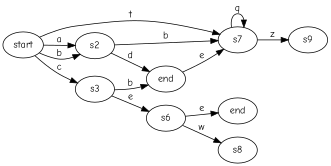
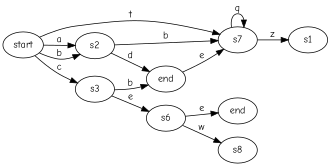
  digraph {
    fontname="Comic Neue"
    rankdir=LR
    node [fontname="Comic Neue"]
    edge [fontname="Comic Neue"]
    n1 [label=start]
    s2
    s3
    s7
    n5 [label=end]
    s6
-   s9
+   s9 [label=s1]
    n8 [label=end]
    s8
    n1 -> s2 [label=a]
    n1 -> s2 [label=b]
    n1 -> s3 [label=c]
    n1 -> s7 [label=t]
    s2 -> s7 [label=b]
    s2 -> n5 [label=d]
    s3 -> n5 [label=b]
    s3 -> s6 [label=e]
    s7 -> s7 [label=q]
    s7 -> s9 [label=z]
    n5 -> s7 [label=e]
    s6 -> n8 [label=e]
    s6 -> s8 [label=w]
  }
